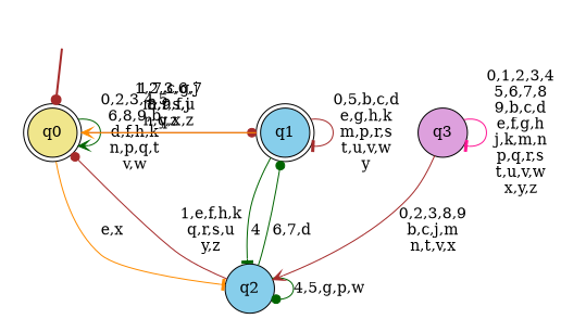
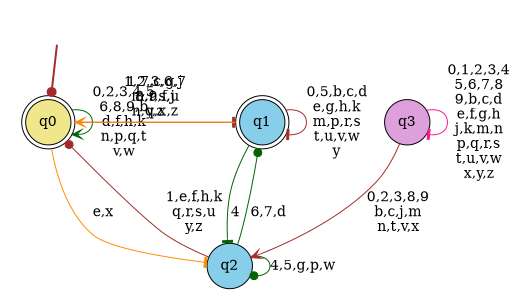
  digraph {
    rankdir=TB
    node [shape=doublecircle style="rounded,filled" color=black fillcolor=skyblue]
    edge [arrowhead=dot color=brown]
    __start0 [height=0 shape=none style=invis width=0 color="" fillcolor=""]
    n2 [fillcolor=khaki label=q0]
    n3 [label=q1]
    n4 [label=q2 shape=circle style=filled]
    n5 [fillcolor=plum label=q3 shape=circle style=filled]
    subgraph cluster_1 {
      nodesep=0.15
      ranksep=0.15
      style=invis
      __start0
      n2
    }
    __start0 -> n2 [penwidth=2]
    n2 -> n2 [arrowhead=vee color=darkgreen label="0,2,3,4,5\n6,8,9,b\nd,f,h,k\nn,p,q,t\nv,w"]
-   n2 -> n3 [label="1,7,c,g,j\nm,r,s,u\ny,z"]
+   n2 -> n3 [arrowhead=tee label="1,7,c,g,j\nm,r,s,u\ny,z"]
    n2 -> n4 [arrowhead=tee color=darkorange label="e,x"]
    n3 -> n2 [arrowhead=vee color=darkorange label="1,2,3,6,7\n8,9,f,j\nn,q,x,z"]
    n3 -> n3 [arrowhead=tee label="0,5,b,c,d\ne,g,h,k\nm,p,r,s\nt,u,v,w\ny"]
    n3 -> n4 [arrowhead=tee color=darkgreen label=4]
    n4 -> n2 [label="1,e,f,h,k\nq,r,s,u\ny,z"]
    n4 -> n3 [color=darkgreen label="6,7,d"]
    n4 -> n4 [color=darkgreen label="4,5,g,p,w"]
    n5 -> n4 [arrowhead=vee label="0,2,3,8,9\nb,c,j,m\nn,t,v,x"]
    n5 -> n5 [arrowhead=tee color=deeppink label="0,1,2,3,4\n5,6,7,8\n9,b,c,d\ne,f,g,h\nj,k,m,n\np,q,r,s\nt,u,v,w\nx,y,z"]
  }
